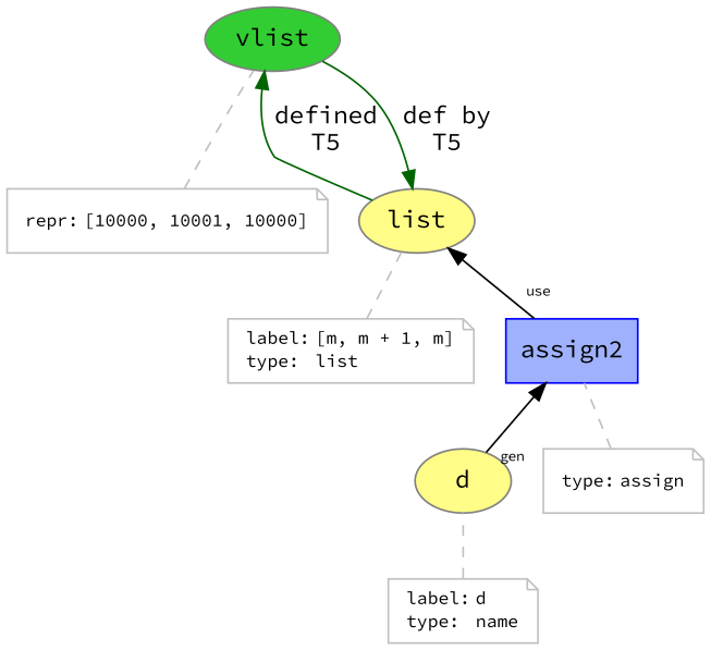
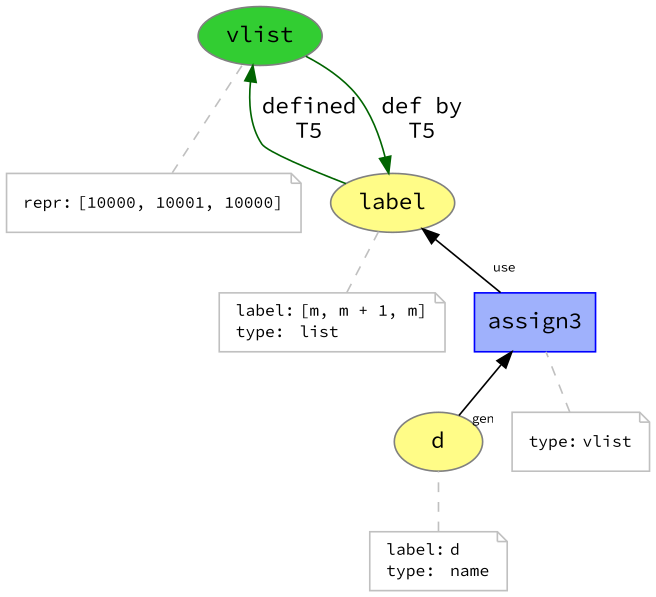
  digraph {
    fontname="Source Code Pro"
    rankdir=BT
    node [color=gray fontname="Source Code Pro" shape=note]
    edge [color=gray fontname="Source Code Pro"]
-   n1 [color="#808080" fillcolor="#FFFC87" label=list style=filled shape=""]
+   n1 [color="#808080" fillcolor="#FFFC87" label=label style=filled shape=""]
    n2 [color="#808080" fillcolor="#32CD32" label=vlist style=filled shape=""]
    n3 [fontcolor=black fontsize=10 label=<<TABLE cellpadding="0" border="0"> 	<TR> 	    <TD align="left">label:</TD> 	    <TD align="left">[m, m + 1, m]</TD> 	</TR> 	<TR> 	    <TD align="left">type:</TD> 	    <TD align="left">list</TD> 	</TR> </TABLE>>]
    n4 [fontcolor=black fontsize=10 label=<<TABLE cellpadding="0" border="0"> 	<TR> 	    <TD align="left">repr:</TD> 	    <TD align="left">[10000, 10001, 10000]</TD> 	</TR> </TABLE>>]
    n5 [color="#808080" fillcolor="#FFFC87" label=d style=filled shape=""]
-   n6 [color="#0000FF" fillcolor="#9FB1FC" label=assign2 shape=polygon sides=4 style=filled]
+   n6 [color="#0000FF" fillcolor="#9FB1FC" label=assign3 shape=polygon sides=4 style=filled]
    n7 [fontcolor=black fontsize=10 label=<<TABLE cellpadding="0" border="0"> 	<TR> 	    <TD align="left">label:</TD> 	    <TD align="left">d</TD> 	</TR> 	<TR> 	    <TD align="left">type:</TD> 	    <TD align="left">name</TD> 	</TR> </TABLE>>]
-   n8 [fontcolor=black fontsize=10 label=<<TABLE cellpadding="0" border="0"> 	<TR> 	    <TD align="left">type:</TD> 	    <TD align="left">assign</TD> 	</TR> </TABLE>>]
+   n8 [fontcolor=black fontsize=10 label=<<TABLE cellpadding="0" border="0"> 	<TR> 	    <TD align="left">type:</TD> 	    <TD align="left">vlist</TD> 	</TR> </TABLE>>]
    n1 -> n2 [color=darkgreen fontsize=14 label="defined\nT5" labelangle=60.0 labeldistance=1.5 rotation=20]
    n2 -> n1 [color=darkgreen fontsize=14 label="def by\nT5" labelangle=60.0 labeldistance=1.5 rotation=20]
    n3 -> n1 [arrowhead=none style=dashed]
    n4 -> n2 [arrowhead=none style=dashed]
    n5 -> n6 [labelangle=60.0 labeldistance=1.5 labelfontsize=8 rotation=20 taillabel=gen color=""]
    n6 -> n1 [labelangle=60.0 labeldistance=1.5 labelfontsize=8 rotation=20 taillabel=use color=""]
    n7 -> n5 [arrowhead=none style=dashed]
    n8 -> n6 [arrowhead=none style=dashed]
  }
